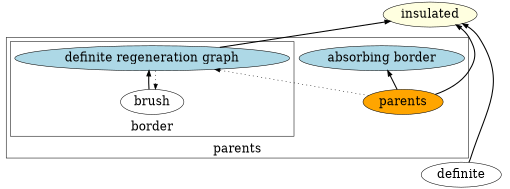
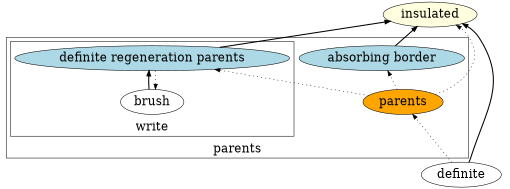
  digraph {
    fontsize=24
    rankdir=BT
    node [fillcolor=lightblue fontsize=24 style=filled]
    edge [style=bold]
-   n1 [label="definite regeneration graph"]
+   n1 [label="definite regeneration parents"]
    n2 [fillcolor=white label=brush]
    n3 [fillcolor=orange label=parents]
    n4 [label="absorbing border"]
    n5 [fillcolor=white label=definite]
    n6 [fillcolor=lightyellow label=insulated]
    subgraph cluster_1 {
      label=parents
      n3
      n4
      subgraph cluster_2 {
-       label=border
+       label=write
        n1
        n2
      }
    }
    subgraph sub_3 {
      n5
    }
    subgraph sub_4 {
      n6
    }
    n1 -> n2 [constraint=false style=dotted]
    n1 -> n6
    n2 -> n1
    n3 -> n1 [style=dotted]
-   n3 -> n4
-   n3 -> n6
+   n3 -> n4 [style=dotted]
+   n3 -> n6 [style=dotted]
+   n4 -> n6
+   n5 -> n3 [style=dotted]
    n5 -> n6
  }
